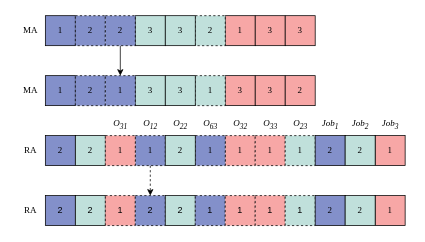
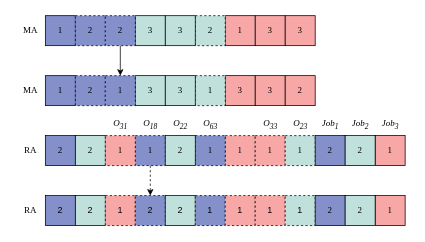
  <mxCell id="0" />
  <mxCell id="1" parent="0" />
  <mxCell id="2" value="MA" style="text;html=1;align=center;verticalAlign=middle;resizable=0;points=[];autosize=1;strokeColor=none;fillColor=none;fontFamily=Times New Roman;fontSize=12;" parent="1" vertex="1"><mxGeometry x="20" y="25" width="40" height="30" as="geometry" /></mxCell>
  <mxCell id="3" value="MA" style="text;html=1;align=center;verticalAlign=middle;resizable=0;points=[];autosize=1;strokeColor=none;fillColor=none;fontFamily=Times New Roman;fontSize=12;" parent="1" vertex="1"><mxGeometry x="20" y="105" width="40" height="30" as="geometry" /></mxCell>
  <mxCell id="4" value="RA" style="text;html=1;align=center;verticalAlign=middle;resizable=0;points=[];autosize=1;strokeColor=none;fillColor=none;fontFamily=Times New Roman;fontSize=12;" parent="1" vertex="1"><mxGeometry x="20" y="185" width="40" height="30" as="geometry" /></mxCell>
  <mxCell id="5" value="RA" style="text;html=1;align=center;verticalAlign=middle;resizable=0;points=[];autosize=1;strokeColor=none;fillColor=none;fontFamily=Times New Roman;fontSize=12;" parent="1" vertex="1"><mxGeometry x="20" y="265" width="40" height="30" as="geometry" /></mxCell>
  <mxCell id="6" value="O&lt;sub&gt;31&lt;/sub&gt;" style="text;html=1;align=center;verticalAlign=middle;resizable=0;points=[];autosize=1;strokeColor=none;fillColor=none;fontSize=12;fontFamily=Times New Roman;fontStyle=2" parent="1" vertex="1"><mxGeometry x="140" y="150" width="40" height="30" as="geometry" /></mxCell>
- <mxCell id="7" value="O&lt;sub&gt;12&lt;/sub&gt;" style="text;html=1;align=center;verticalAlign=middle;resizable=0;points=[];autosize=1;strokeColor=none;fillColor=none;fontSize=12;fontFamily=Times New Roman;fontStyle=2" parent="1" vertex="1"><mxGeometry x="180" y="150" width="40" height="30" as="geometry" /></mxCell>
+ <mxCell id="7" value="O&lt;sub&gt;18&lt;/sub&gt;" style="text;html=1;align=center;verticalAlign=middle;resizable=0;points=[];autosize=1;strokeColor=none;fillColor=none;fontSize=12;fontFamily=Times New Roman;fontStyle=2" parent="1" vertex="1"><mxGeometry x="180" y="150" width="40" height="30" as="geometry" /></mxCell>
  <mxCell id="8" value="O&lt;sub&gt;22&lt;/sub&gt;" style="text;html=1;align=center;verticalAlign=middle;resizable=0;points=[];autosize=1;strokeColor=none;fillColor=none;fontSize=12;fontFamily=Times New Roman;fontStyle=2" parent="1" vertex="1"><mxGeometry x="220" y="150" width="40" height="30" as="geometry" /></mxCell>
  <mxCell id="9" value="O&lt;sub&gt;63&lt;/sub&gt;" style="text;html=1;align=center;verticalAlign=middle;resizable=0;points=[];autosize=1;strokeColor=none;fillColor=none;fontSize=12;fontFamily=Times New Roman;fontStyle=2" parent="1" vertex="1"><mxGeometry x="260" y="150" width="40" height="30" as="geometry" /></mxCell>
- <mxCell id="10" value="O&lt;sub&gt;32&lt;/sub&gt;" style="text;html=1;align=center;verticalAlign=middle;resizable=0;points=[];autosize=1;strokeColor=none;fillColor=none;fontSize=12;fontFamily=Times New Roman;fontStyle=2" parent="1" vertex="1"><mxGeometry x="300" y="150" width="40" height="30" as="geometry" /></mxCell>
  <mxCell id="11" value="O&lt;sub&gt;33&lt;/sub&gt;" style="text;html=1;align=center;verticalAlign=middle;resizable=0;points=[];autosize=1;strokeColor=none;fillColor=none;fontSize=12;fontFamily=Times New Roman;fontStyle=2" parent="1" vertex="1"><mxGeometry x="340" y="150" width="40" height="30" as="geometry" /></mxCell>
  <mxCell id="12" value="O&lt;sub&gt;23&lt;/sub&gt;" style="text;html=1;align=center;verticalAlign=middle;resizable=0;points=[];autosize=1;strokeColor=none;fillColor=none;fontSize=12;fontFamily=Times New Roman;fontStyle=2" parent="1" vertex="1"><mxGeometry x="380" y="150" width="40" height="30" as="geometry" /></mxCell>
  <mxCell id="13" value="Job&lt;sub&gt;1&lt;/sub&gt;" style="text;html=1;align=center;verticalAlign=middle;resizable=0;points=[];autosize=1;strokeColor=none;fillColor=none;fontSize=12;fontFamily=Times New Roman;fontStyle=2" parent="1" vertex="1"><mxGeometry x="415" y="150" width="50" height="30" as="geometry" /></mxCell>
  <mxCell id="14" value="Job&lt;sub&gt;2&lt;/sub&gt;" style="text;html=1;align=center;verticalAlign=middle;resizable=0;points=[];autosize=1;strokeColor=none;fillColor=none;fontSize=12;fontFamily=Times New Roman;fontStyle=2" parent="1" vertex="1"><mxGeometry x="455" y="150" width="50" height="30" as="geometry" /></mxCell>
  <mxCell id="15" value="Job&lt;sub&gt;3&lt;/sub&gt;" style="text;html=1;align=center;verticalAlign=middle;resizable=0;points=[];autosize=1;strokeColor=none;fillColor=none;fontSize=12;fontFamily=Times New Roman;fontStyle=2" parent="1" vertex="1"><mxGeometry x="495" y="150" width="50" height="30" as="geometry" /></mxCell>
  <mxCell id="16" value="1" style="whiteSpace=wrap;html=1;aspect=fixed;fillColor=#8390CA;strokeColor=light-dark(#000000,#446E2C);strokeWidth=1;fontFamily=Times New Roman;" parent="1" vertex="1"><mxGeometry x="60" y="20" width="40" height="40" as="geometry" /></mxCell>
  <mxCell id="17" value="2" style="whiteSpace=wrap;html=1;aspect=fixed;fillColor=#8390CA;strokeColor=light-dark(#000000,#446E2C);strokeWidth=1;fontFamily=Times New Roman;shadow=0;fillStyle=auto;gradientColor=none;rounded=0;dashed=1;" parent="1" vertex="1"><mxGeometry x="100" y="20" width="40" height="40" as="geometry" /></mxCell>
  <mxCell id="18" value="3" style="whiteSpace=wrap;html=1;aspect=fixed;fillColor=#C0E0DB;strokeColor=light-dark(#000000,#446E2C);strokeWidth=1;fontFamily=Times New Roman;" parent="1" vertex="1"><mxGeometry x="180" y="20" width="40" height="40" as="geometry" /></mxCell>
  <mxCell id="19" style="edgeStyle=orthogonalEdgeStyle;rounded=0;orthogonalLoop=1;jettySize=auto;html=1;exitX=0.5;exitY=1;exitDx=0;exitDy=0;entryX=0.5;entryY=0;entryDx=0;entryDy=0;" parent="1" source="20" target="48" edge="1"><mxGeometry relative="1" as="geometry" /></mxCell>
  <mxCell id="20" value="2" style="whiteSpace=wrap;html=1;aspect=fixed;fillColor=#8390CA;strokeColor=light-dark(#000000,#446E2C);strokeWidth=1;fontFamily=Times New Roman;shadow=0;fillStyle=auto;dashed=1;gradientColor=none;" parent="1" vertex="1"><mxGeometry x="140" y="20" width="40" height="40" as="geometry" /></mxCell>
  <mxCell id="21" value="1" style="whiteSpace=wrap;html=1;aspect=fixed;fillColor=#F7A7A6;strokeColor=light-dark(#000000,#446E2C);strokeWidth=1;fontFamily=Times New Roman;" parent="1" vertex="1"><mxGeometry x="300" y="20" width="40" height="40" as="geometry" /></mxCell>
  <mxCell id="22" value="2" style="whiteSpace=wrap;html=1;aspect=fixed;fillColor=#C0E0DB;strokeColor=light-dark(#000000,#446E2C);strokeWidth=1;fontFamily=Times New Roman;dashed=1;" parent="1" vertex="1"><mxGeometry x="260" y="20" width="40" height="40" as="geometry" /></mxCell>
  <mxCell id="23" value="3" style="whiteSpace=wrap;html=1;aspect=fixed;fillColor=#C0E0DB;strokeColor=light-dark(#000000,#446E2C);strokeWidth=1;fontFamily=Times New Roman;" parent="1" vertex="1"><mxGeometry x="220" y="20" width="40" height="40" as="geometry" /></mxCell>
  <mxCell id="24" value="3" style="whiteSpace=wrap;html=1;aspect=fixed;fillColor=#F7A7A6;strokeColor=light-dark(#000000,#446E2C);strokeWidth=1;fontFamily=Times New Roman;" parent="1" vertex="1"><mxGeometry x="340" y="20" width="40" height="40" as="geometry" /></mxCell>
  <mxCell id="25" value="3" style="whiteSpace=wrap;html=1;aspect=fixed;fillColor=#F7A7A6;strokeColor=light-dark(#000000,#446E2C);strokeWidth=1;fontFamily=Times New Roman;fillStyle=auto;shadow=0;glass=0;rounded=0;imageAspect=1;absoluteArcSize=0;noLabel=0;portConstraintRotation=0;connectable=1;allowArrows=1;snapToPoint=0;fixDash=0;container=0;collapsible=0;dropTarget=0;recursiveResize=1;expand=1;editable=1;movable=1;resizable=1;rotatable=1;deletable=1;locked=0;cloneable=1;treeFolding=0;enumerate=0;" parent="1" vertex="1"><mxGeometry x="380" y="20" width="40" height="40" as="geometry" /></mxCell>
  <mxCell id="26" value="2" style="whiteSpace=wrap;html=1;aspect=fixed;fillColor=#8390CA;strokeColor=light-dark(#000000,#446E2C);strokeWidth=1;fontFamily=Times New Roman;shadow=0;glass=0;rounded=0;gradientColor=none;gradientDirection=radial;" parent="1" vertex="1"><mxGeometry x="60" y="180" width="40" height="40" as="geometry" /></mxCell>
  <mxCell id="27" value="2" style="whiteSpace=wrap;html=1;aspect=fixed;fillColor=#C0E0DB;strokeColor=light-dark(#000000,#446E2C);strokeWidth=1;fontFamily=Times New Roman;" parent="1" vertex="1"><mxGeometry x="100" y="180" width="40" height="40" as="geometry" /></mxCell>
  <mxCell id="28" style="edgeStyle=orthogonalEdgeStyle;rounded=0;orthogonalLoop=1;jettySize=auto;html=1;exitX=0.5;exitY=1;exitDx=0;exitDy=0;entryX=0.5;entryY=0;entryDx=0;entryDy=0;dashed=1;" parent="1" source="29" target="39" edge="1"><mxGeometry relative="1" as="geometry" /></mxCell>
  <mxCell id="29" value="1" style="whiteSpace=wrap;html=1;aspect=fixed;fillColor=#8390CA;strokeColor=light-dark(#000000,#446E2C);strokeWidth=1;fontFamily=Times New Roman;dashed=1;" parent="1" vertex="1"><mxGeometry x="180" y="180" width="40" height="40" as="geometry" /></mxCell>
  <mxCell id="30" value="1" style="whiteSpace=wrap;html=1;aspect=fixed;fillColor=#F7A7A6;strokeColor=light-dark(#000000,#446E2C);strokeWidth=1;fontFamily=Times New Roman;dashed=1;" parent="1" vertex="1"><mxGeometry x="140" y="180" width="40" height="40" as="geometry" /></mxCell>
  <mxCell id="31" value="1" style="whiteSpace=wrap;html=1;aspect=fixed;fillColor=#F7A7A6;strokeColor=light-dark(#000000,#446E2C);strokeWidth=1;fontFamily=Times New Roman;dashed=1;" parent="1" vertex="1"><mxGeometry x="300" y="180" width="40" height="40" as="geometry" /></mxCell>
  <mxCell id="32" value="1" style="whiteSpace=wrap;html=1;aspect=fixed;fillColor=#8390CA;strokeColor=light-dark(#000000,#446E2C);strokeWidth=1;fontFamily=Times New Roman;dashed=1;" parent="1" vertex="1"><mxGeometry x="260" y="180" width="40" height="40" as="geometry" /></mxCell>
  <mxCell id="33" value="2" style="whiteSpace=wrap;html=1;aspect=fixed;fillColor=#C0E0DB;strokeColor=light-dark(#000000,#446E2C);strokeWidth=1;fontFamily=Times New Roman;" parent="1" vertex="1"><mxGeometry x="220" y="180" width="40" height="40" as="geometry" /></mxCell>
  <mxCell id="34" value="1" style="whiteSpace=wrap;html=1;aspect=fixed;fillColor=#F7A7A6;strokeColor=light-dark(#000000,#446E2C);strokeWidth=1;fontFamily=Times New Roman;dashed=1;" parent="1" vertex="1"><mxGeometry x="340" y="180" width="40" height="40" as="geometry" /></mxCell>
  <mxCell id="35" value="1" style="whiteSpace=wrap;html=1;aspect=fixed;fillColor=#C0E0DB;strokeColor=light-dark(#000000,#446E2C);strokeWidth=1;fontFamily=Times New Roman;dashed=1;" parent="1" vertex="1"><mxGeometry x="380" y="180" width="40" height="40" as="geometry" /></mxCell>
  <mxCell id="36" value="2" style="whiteSpace=wrap;html=1;aspect=fixed;fillColor=#8390CA;" parent="1" vertex="1"><mxGeometry x="60" y="260" width="40" height="40" as="geometry" /></mxCell>
  <mxCell id="37" value="2" style="whiteSpace=wrap;html=1;aspect=fixed;fillColor=#C0E0DB;" parent="1" vertex="1"><mxGeometry x="100" y="260" width="40" height="40" as="geometry" /></mxCell>
  <mxCell id="38" value="1" style="whiteSpace=wrap;html=1;aspect=fixed;fillColor=#F7A7A6;dashed=1;" parent="1" vertex="1"><mxGeometry x="140" y="260" width="40" height="40" as="geometry" /></mxCell>
  <mxCell id="39" value="2" style="whiteSpace=wrap;html=1;aspect=fixed;fillColor=#8390CA;dashed=1;" parent="1" vertex="1"><mxGeometry x="180" y="260" width="40" height="40" as="geometry" /></mxCell>
  <mxCell id="40" value="2" style="whiteSpace=wrap;html=1;aspect=fixed;fillColor=#C0E0DB;" parent="1" vertex="1"><mxGeometry x="220" y="260" width="40" height="40" as="geometry" /></mxCell>
  <mxCell id="41" value="1" style="whiteSpace=wrap;html=1;aspect=fixed;fillColor=#8390CA;dashed=1;" parent="1" vertex="1"><mxGeometry x="260" y="260" width="40" height="40" as="geometry" /></mxCell>
  <mxCell id="42" value="1" style="whiteSpace=wrap;html=1;aspect=fixed;fillColor=#F7A7A6;dashed=1;" parent="1" vertex="1"><mxGeometry x="300" y="260" width="40" height="40" as="geometry" /></mxCell>
  <mxCell id="43" value="1" style="whiteSpace=wrap;html=1;aspect=fixed;fillColor=#F7A7A6;dashed=1;" parent="1" vertex="1"><mxGeometry x="340" y="260" width="40" height="40" as="geometry" /></mxCell>
  <mxCell id="44" value="1" style="whiteSpace=wrap;html=1;aspect=fixed;fillColor=#C0E0DB;dashed=1;" parent="1" vertex="1"><mxGeometry x="380" y="260" width="40" height="40" as="geometry" /></mxCell>
  <mxCell id="45" value="1" style="whiteSpace=wrap;html=1;aspect=fixed;fillColor=#8390CA;strokeColor=light-dark(#000000,#446E2C);strokeWidth=1;fontFamily=Times New Roman;" parent="1" vertex="1"><mxGeometry x="60" y="100" width="40" height="40" as="geometry" /></mxCell>
  <mxCell id="46" value="2" style="whiteSpace=wrap;html=1;aspect=fixed;fillColor=#8390CA;strokeColor=light-dark(#000000,#446E2C);strokeWidth=1;fontFamily=Times New Roman;dashed=1;" parent="1" vertex="1"><mxGeometry x="100" y="100" width="40" height="40" as="geometry" /></mxCell>
  <mxCell id="47" value="3" style="whiteSpace=wrap;html=1;aspect=fixed;fillColor=#C0E0DB;strokeColor=light-dark(#000000,#446E2C);strokeWidth=1;fontFamily=Times New Roman;" parent="1" vertex="1"><mxGeometry x="180" y="100" width="40" height="40" as="geometry" /></mxCell>
  <mxCell id="48" value="1" style="whiteSpace=wrap;html=1;aspect=fixed;fillColor=#8390CA;strokeColor=light-dark(#000000,#446E2C);strokeWidth=1;fontFamily=Times New Roman;dashed=1;" parent="1" vertex="1"><mxGeometry x="140" y="100" width="40" height="40" as="geometry" /></mxCell>
  <mxCell id="49" value="3" style="whiteSpace=wrap;html=1;aspect=fixed;fillColor=#F7A7A6;strokeColor=light-dark(#000000,#446E2C);strokeWidth=1;fontFamily=Times New Roman;" parent="1" vertex="1"><mxGeometry x="300" y="100" width="40" height="40" as="geometry" /></mxCell>
  <mxCell id="50" value="1" style="whiteSpace=wrap;html=1;aspect=fixed;fillColor=#C0E0DB;strokeColor=light-dark(#000000,#446E2C);strokeWidth=1;fontFamily=Times New Roman;dashed=1;" parent="1" vertex="1"><mxGeometry x="260" y="100" width="40" height="40" as="geometry" /></mxCell>
  <mxCell id="51" value="3" style="whiteSpace=wrap;html=1;aspect=fixed;fillColor=#C0E0DB;strokeColor=light-dark(#000000,#446E2C);strokeWidth=1;fontFamily=Times New Roman;" parent="1" vertex="1"><mxGeometry x="220" y="100" width="40" height="40" as="geometry" /></mxCell>
  <mxCell id="52" value="3" style="whiteSpace=wrap;html=1;aspect=fixed;fillColor=#F7A7A6;strokeColor=light-dark(#000000,#446E2C);strokeWidth=1;fontFamily=Times New Roman;" parent="1" vertex="1"><mxGeometry x="340" y="100" width="40" height="40" as="geometry" /></mxCell>
  <mxCell id="53" value="2" style="whiteSpace=wrap;html=1;aspect=fixed;fillColor=#F7A7A6;strokeColor=light-dark(#000000,#446E2C);strokeWidth=1;fontFamily=Times New Roman;" parent="1" vertex="1"><mxGeometry x="380" y="100" width="40" height="40" as="geometry" /></mxCell>
  <mxCell id="54" value="2" style="whiteSpace=wrap;html=1;aspect=fixed;fillColor=#8390CA;strokeColor=light-dark(#000000,#446E2C);strokeWidth=1;fontFamily=Times New Roman;" parent="1" vertex="1"><mxGeometry x="420" y="180" width="40" height="40" as="geometry" /></mxCell>
  <mxCell id="55" value="1" style="whiteSpace=wrap;html=1;aspect=fixed;fillColor=#F7A7A6;strokeColor=default;strokeWidth=1;fontFamily=Times New Roman;rounded=0;fillStyle=auto;shadow=0;" parent="1" vertex="1"><mxGeometry x="500" y="180" width="40" height="40" as="geometry" /></mxCell>
  <mxCell id="56" value="2" style="whiteSpace=wrap;html=1;aspect=fixed;fillColor=#C0E0DB;strokeColor=light-dark(#000000,#446E2C);strokeWidth=1;fontFamily=Times New Roman;" parent="1" vertex="1"><mxGeometry x="460" y="180" width="40" height="40" as="geometry" /></mxCell>
  <mxCell id="57" value="2" style="whiteSpace=wrap;html=1;aspect=fixed;fillColor=#8390CA;strokeColor=light-dark(#000000,#446E2C);strokeWidth=1;fontFamily=Times New Roman;" parent="1" vertex="1"><mxGeometry x="420" y="260" width="40" height="40" as="geometry" /></mxCell>
  <mxCell id="58" value="1" style="whiteSpace=wrap;html=1;aspect=fixed;fillColor=#F7A7A6;strokeColor=light-dark(#000000,#446E2C);strokeWidth=1;fontFamily=Times New Roman;" parent="1" vertex="1"><mxGeometry x="500" y="260" width="40" height="40" as="geometry" /></mxCell>
  <mxCell id="59" value="2" style="whiteSpace=wrap;html=1;aspect=fixed;fillColor=#C0E0DB;strokeColor=light-dark(#000000,#446E2C);strokeWidth=1;fontFamily=Times New Roman;" parent="1" vertex="1"><mxGeometry x="460" y="260" width="40" height="40" as="geometry" /></mxCell>
